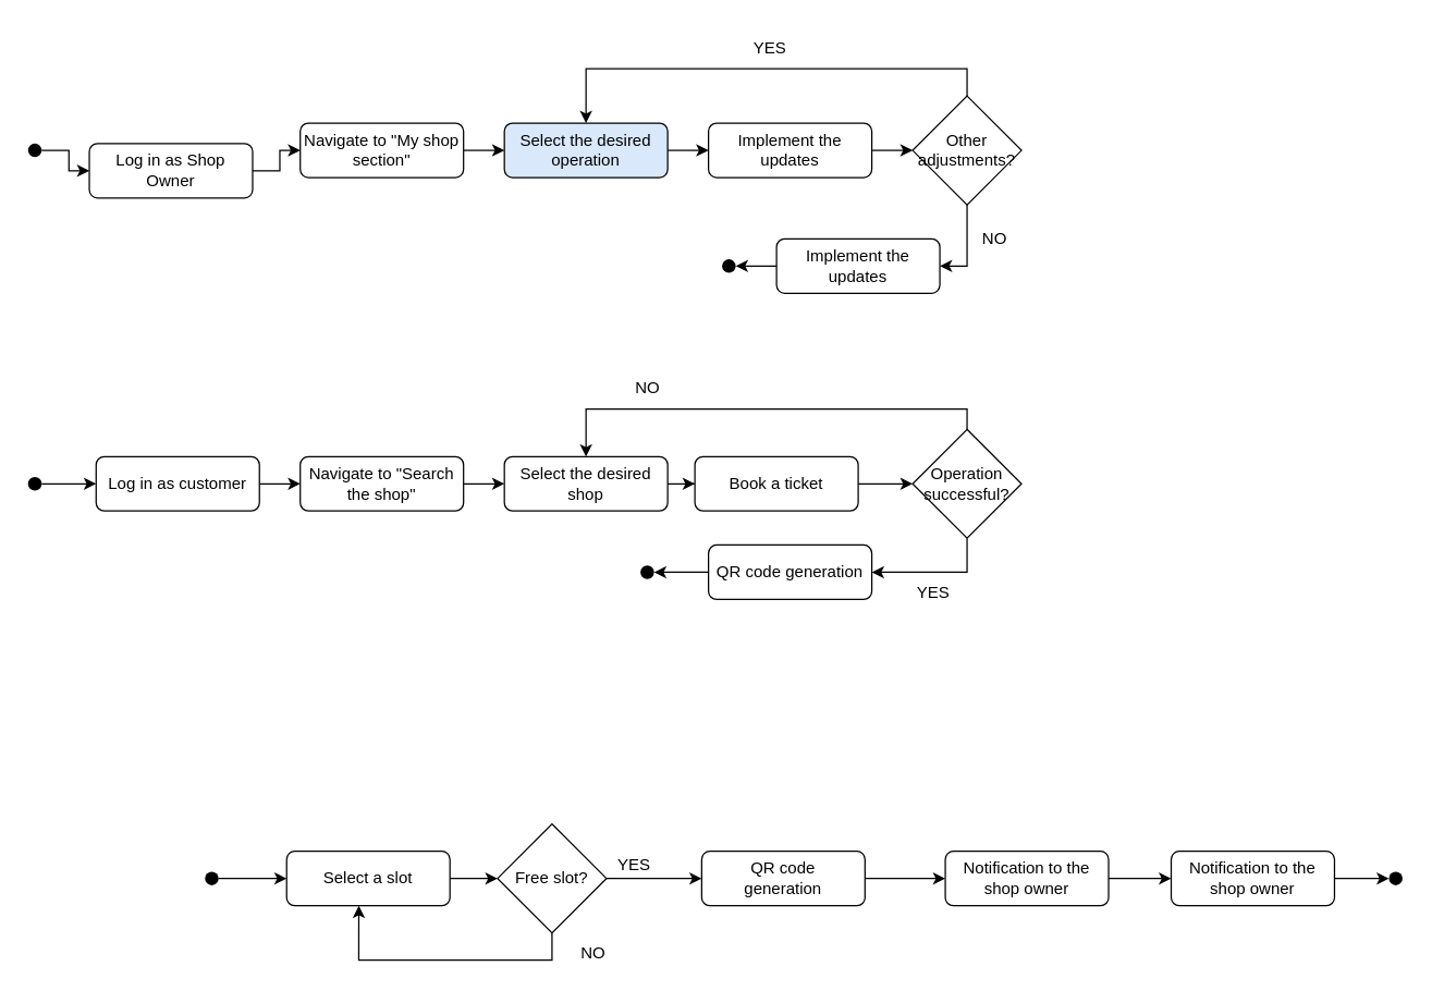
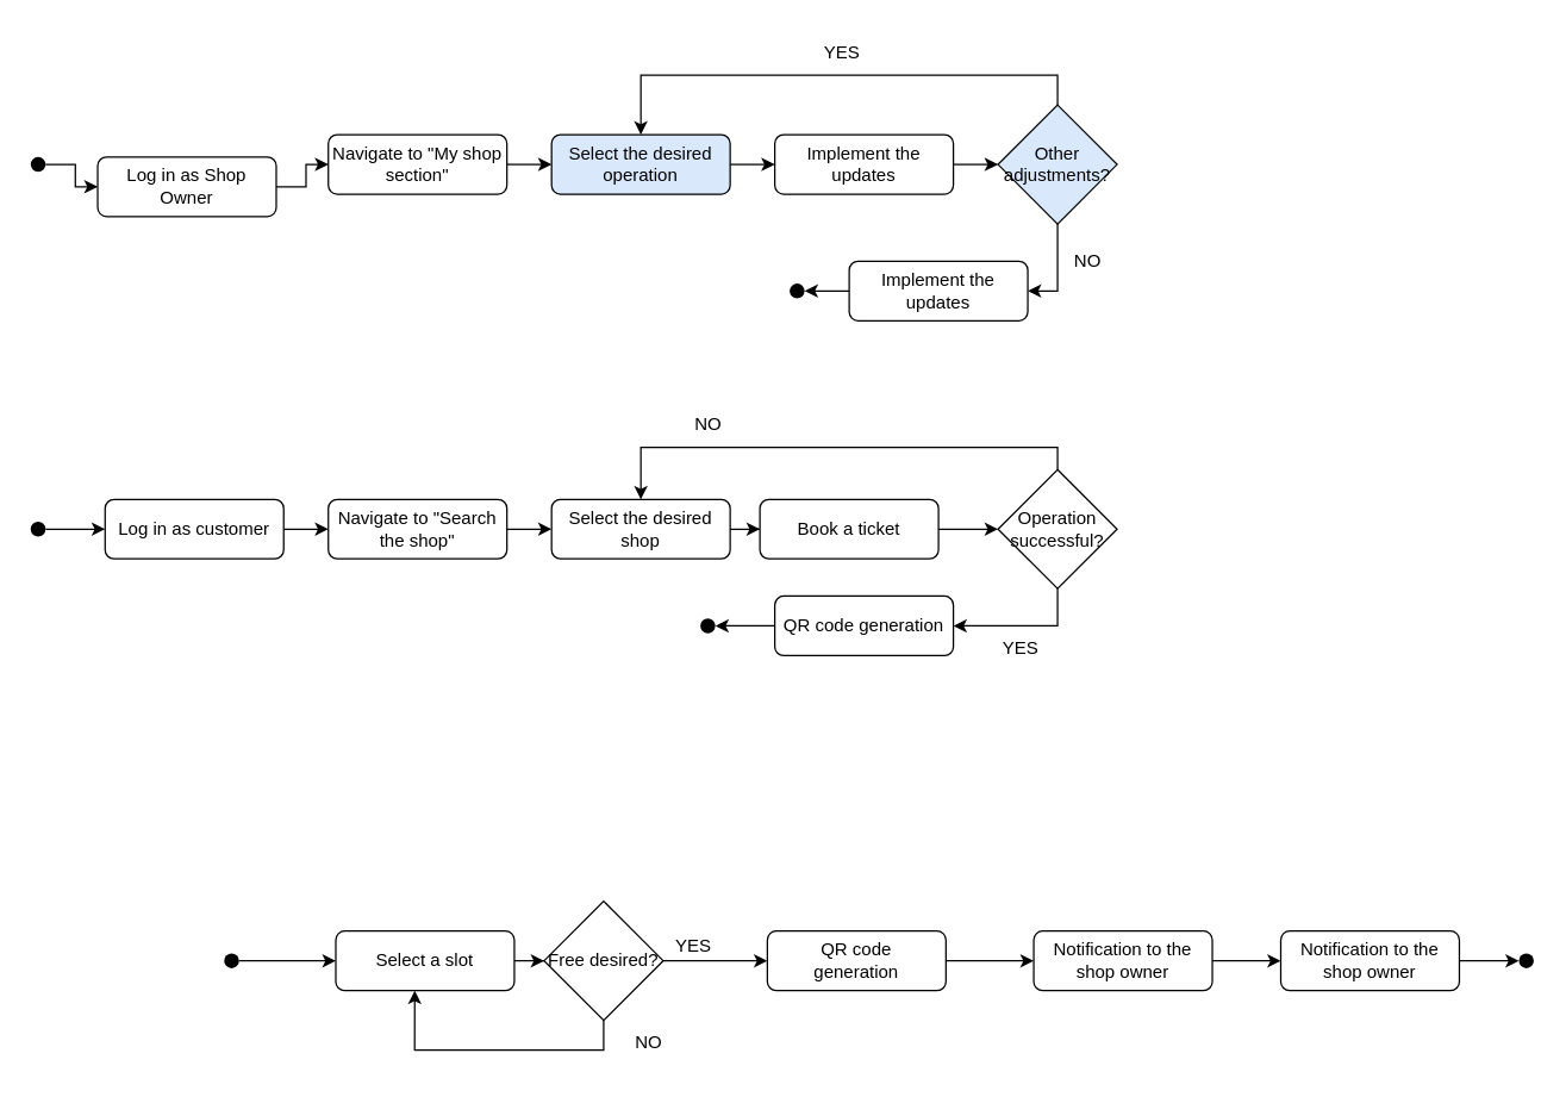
  <mxCell id="0" />
  <mxCell id="1" parent="0" />
  <mxCell id="2" style="edgeStyle=orthogonalEdgeStyle;rounded=0;orthogonalLoop=1;jettySize=auto;html=1;entryX=0;entryY=0.5;entryDx=0;entryDy=0;" parent="1" source="3" target="7" edge="1"><mxGeometry relative="1" as="geometry"><mxPoint x="240" y="110" as="targetPoint" /></mxGeometry></mxCell>
  <mxCell id="3" value="Log in as Shop Owner" style="rounded=1;whiteSpace=wrap;html=1;fontSize=12;glass=0;strokeWidth=1;shadow=0;" parent="1" vertex="1"><mxGeometry x="65" y="105" width="120" height="40" as="geometry" /></mxCell>
  <mxCell id="4" style="edgeStyle=orthogonalEdgeStyle;rounded=0;orthogonalLoop=1;jettySize=auto;html=1;entryX=0;entryY=0.5;entryDx=0;entryDy=0;" parent="1" source="5" target="3" edge="1"><mxGeometry relative="1" as="geometry" /></mxCell>
  <mxCell id="5" value="" style="shape=ellipse;fillColor=#000000;strokeColor=none;html=1;sketch=0;" parent="1" vertex="1"><mxGeometry x="20" y="105" width="10" height="10" as="geometry" /></mxCell>
  <mxCell id="6" style="edgeStyle=orthogonalEdgeStyle;rounded=0;orthogonalLoop=1;jettySize=auto;html=1;" parent="1" source="7" edge="1"><mxGeometry relative="1" as="geometry"><mxPoint x="370" y="110" as="targetPoint" /></mxGeometry></mxCell>
  <mxCell id="7" value="Navigate to &quot;My shop section&quot;" style="rounded=1;whiteSpace=wrap;html=1;fontSize=12;glass=0;strokeWidth=1;shadow=0;" parent="1" vertex="1"><mxGeometry x="220" y="90" width="120" height="40" as="geometry" /></mxCell>
  <mxCell id="8" style="edgeStyle=orthogonalEdgeStyle;rounded=0;orthogonalLoop=1;jettySize=auto;html=1;" parent="1" source="9" edge="1"><mxGeometry relative="1" as="geometry"><mxPoint x="520" y="110" as="targetPoint" /></mxGeometry></mxCell>
  <mxCell id="9" value="Select the desired operation" style="rounded=1;whiteSpace=wrap;html=1;fontSize=12;glass=0;strokeWidth=1;shadow=0;fillColor=#dae8fc;" parent="1" vertex="1"><mxGeometry x="370" y="90" width="120" height="40" as="geometry" /></mxCell>
  <mxCell id="10" style="edgeStyle=orthogonalEdgeStyle;rounded=0;orthogonalLoop=1;jettySize=auto;html=1;" parent="1" source="11" edge="1"><mxGeometry relative="1" as="geometry"><mxPoint x="670" y="110" as="targetPoint" /></mxGeometry></mxCell>
  <mxCell id="11" value="Implement the updates" style="rounded=1;whiteSpace=wrap;html=1;fontSize=12;glass=0;strokeWidth=1;shadow=0;" parent="1" vertex="1"><mxGeometry x="520" y="90" width="120" height="40" as="geometry" /></mxCell>
  <mxCell id="12" style="edgeStyle=orthogonalEdgeStyle;rounded=0;orthogonalLoop=1;jettySize=auto;html=1;" parent="1" source="15" edge="1"><mxGeometry relative="1" as="geometry"><mxPoint x="430" y="90" as="targetPoint" /><Array as="points"><mxPoint x="710" y="50" /><mxPoint x="430" y="50" /></Array></mxGeometry></mxCell>
  <mxCell id="13" style="edgeStyle=orthogonalEdgeStyle;rounded=0;orthogonalLoop=1;jettySize=auto;html=1;entryX=0.5;entryY=0;entryDx=0;entryDy=0;startArrow=none;" parent="1" edge="1"><mxGeometry relative="1" as="geometry"><mxPoint x="710" y="210" as="targetPoint" /><mxPoint x="710" y="210" as="sourcePoint" /></mxGeometry></mxCell>
  <mxCell id="14" style="edgeStyle=orthogonalEdgeStyle;rounded=0;orthogonalLoop=1;jettySize=auto;html=1;entryX=1;entryY=0.5;entryDx=0;entryDy=0;" parent="1" source="15" target="33" edge="1"><mxGeometry relative="1" as="geometry"><mxPoint x="710" y="200" as="targetPoint" /></mxGeometry></mxCell>
- <mxCell id="15" value="Other adjustments?" style="rhombus;whiteSpace=wrap;html=1;" parent="1" vertex="1"><mxGeometry x="670" y="70" width="80" height="80" as="geometry" /></mxCell>
+ <mxCell id="15" value="Other adjustments?" style="rhombus;whiteSpace=wrap;html=1;fillColor=#dae8fc;" parent="1" vertex="1"><mxGeometry x="670" y="70" width="80" height="80" as="geometry" /></mxCell>
  <mxCell id="16" value="YES" style="text;html=1;align=center;verticalAlign=middle;resizable=0;points=[];autosize=1;strokeColor=none;fillColor=none;" parent="1" vertex="1"><mxGeometry x="540" width="50" height="30" as="geometry" y="20" /></mxCell>
  <mxCell id="17" value="NO" style="text;html=1;align=center;verticalAlign=middle;resizable=0;points=[];autosize=1;strokeColor=none;fillColor=none;" parent="1" vertex="1"><mxGeometry x="710" y="160" width="40" height="30" as="geometry" /></mxCell>
  <mxCell id="18" style="edgeStyle=orthogonalEdgeStyle;rounded=0;orthogonalLoop=1;jettySize=auto;html=1;entryX=0;entryY=0.5;entryDx=0;entryDy=0;" parent="1" source="19" target="21" edge="1"><mxGeometry relative="1" as="geometry" /></mxCell>
  <mxCell id="19" value="" style="shape=ellipse;fillColor=#000000;strokeColor=none;html=1;sketch=0;" parent="1" vertex="1"><mxGeometry x="20" y="350" width="10" height="10" as="geometry" /></mxCell>
  <mxCell id="20" style="edgeStyle=orthogonalEdgeStyle;rounded=0;orthogonalLoop=1;jettySize=auto;html=1;entryX=0;entryY=0.5;entryDx=0;entryDy=0;" parent="1" source="21" target="23" edge="1"><mxGeometry relative="1" as="geometry" /></mxCell>
  <mxCell id="21" value="Log in as customer" style="rounded=1;whiteSpace=wrap;html=1;fontSize=12;glass=0;strokeWidth=1;shadow=0;" parent="1" vertex="1"><mxGeometry x="70" y="335" width="120" height="40" as="geometry" /></mxCell>
  <mxCell id="22" style="edgeStyle=orthogonalEdgeStyle;rounded=0;orthogonalLoop=1;jettySize=auto;html=1;entryX=0;entryY=0.5;entryDx=0;entryDy=0;" parent="1" source="23" target="25" edge="1"><mxGeometry relative="1" as="geometry" /></mxCell>
  <mxCell id="23" value="Navigate to &quot;Search the shop&quot;" style="rounded=1;whiteSpace=wrap;html=1;fontSize=12;glass=0;strokeWidth=1;shadow=0;" parent="1" vertex="1"><mxGeometry x="220" y="335" width="120" height="40" as="geometry" /></mxCell>
  <mxCell id="24" style="edgeStyle=orthogonalEdgeStyle;rounded=0;orthogonalLoop=1;jettySize=auto;html=1;entryX=0;entryY=0.5;entryDx=0;entryDy=0;" parent="1" source="25" target="27" edge="1"><mxGeometry relative="1" as="geometry" /></mxCell>
  <mxCell id="25" value="Select the desired shop" style="rounded=1;whiteSpace=wrap;html=1;fontSize=12;glass=0;strokeWidth=1;shadow=0;" parent="1" vertex="1"><mxGeometry x="370" y="335" width="120" height="40" as="geometry" /></mxCell>
  <mxCell id="26" style="edgeStyle=orthogonalEdgeStyle;rounded=0;orthogonalLoop=1;jettySize=auto;html=1;entryX=0;entryY=0.5;entryDx=0;entryDy=0;" parent="1" source="27" target="30" edge="1"><mxGeometry relative="1" as="geometry" /></mxCell>
  <mxCell id="27" value="Book a ticket" style="rounded=1;whiteSpace=wrap;html=1;fontSize=12;glass=0;strokeWidth=1;shadow=0;" parent="1" vertex="1"><mxGeometry x="510" y="335" width="120" height="40" as="geometry" /></mxCell>
  <mxCell id="28" style="edgeStyle=orthogonalEdgeStyle;rounded=0;orthogonalLoop=1;jettySize=auto;html=1;entryX=0.5;entryY=0;entryDx=0;entryDy=0;" parent="1" source="30" target="25" edge="1"><mxGeometry relative="1" as="geometry"><Array as="points"><mxPoint x="710" y="300" /><mxPoint x="430" y="300" /></Array></mxGeometry></mxCell>
  <mxCell id="29" style="edgeStyle=orthogonalEdgeStyle;rounded=0;orthogonalLoop=1;jettySize=auto;html=1;entryX=1;entryY=0.5;entryDx=0;entryDy=0;" parent="1" source="30" target="35" edge="1"><mxGeometry relative="1" as="geometry"><mxPoint x="620" y="420" as="targetPoint" /><Array as="points"><mxPoint x="710" y="420" /></Array></mxGeometry></mxCell>
  <mxCell id="30" value="Operation successful?" style="rhombus;whiteSpace=wrap;html=1;" parent="1" vertex="1"><mxGeometry x="670" y="315" width="80" height="80" as="geometry" /></mxCell>
  <mxCell id="31" value="" style="shape=ellipse;fillColor=#000000;strokeColor=none;html=1;sketch=0;" parent="1" vertex="1"><mxGeometry x="530" y="190" width="10" height="10" as="geometry" /></mxCell>
  <mxCell id="32" style="edgeStyle=orthogonalEdgeStyle;rounded=0;orthogonalLoop=1;jettySize=auto;html=1;entryX=1;entryY=0.5;entryDx=0;entryDy=0;" parent="1" source="33" target="31" edge="1"><mxGeometry relative="1" as="geometry" /></mxCell>
  <mxCell id="33" value="Implement the updates" style="rounded=1;whiteSpace=wrap;html=1;fontSize=12;glass=0;strokeWidth=1;shadow=0;" parent="1" vertex="1"><mxGeometry x="570" y="175" width="120" height="40" as="geometry" /></mxCell>
  <mxCell id="34" style="edgeStyle=orthogonalEdgeStyle;rounded=0;orthogonalLoop=1;jettySize=auto;html=1;entryX=1;entryY=0.5;entryDx=0;entryDy=0;" parent="1" source="35" target="36" edge="1"><mxGeometry relative="1" as="geometry"><mxPoint x="490" y="420" as="targetPoint" /></mxGeometry></mxCell>
  <mxCell id="35" value="QR code generation" style="rounded=1;whiteSpace=wrap;html=1;fontSize=12;glass=0;strokeWidth=1;shadow=0;" parent="1" vertex="1"><mxGeometry x="520" y="400" width="120" height="40" as="geometry" /></mxCell>
  <mxCell id="36" value="" style="shape=ellipse;fillColor=#000000;strokeColor=none;html=1;sketch=0;" parent="1" vertex="1"><mxGeometry x="470" y="415" width="10" height="10" as="geometry" /></mxCell>
  <mxCell id="37" style="edgeStyle=orthogonalEdgeStyle;rounded=0;orthogonalLoop=1;jettySize=auto;html=1;entryX=0;entryY=0.5;entryDx=0;entryDy=0;" parent="1" source="38" target="46" edge="1"><mxGeometry relative="1" as="geometry"><mxPoint x="360" y="645" as="targetPoint" /></mxGeometry></mxCell>
- <mxCell id="38" value="Select a slot" style="rounded=1;whiteSpace=wrap;html=1;fontSize=12;glass=0;strokeWidth=1;shadow=0;" parent="1" vertex="1"><mxGeometry x="210" y="625" width="120" height="40" as="geometry" /></mxCell>
+ <mxCell id="38" value="Select a slot" style="rounded=1;whiteSpace=wrap;html=1;fontSize=12;glass=0;strokeWidth=1;shadow=0;" parent="1" vertex="1"><mxGeometry x="225" y="625" width="120" height="40" as="geometry" /></mxCell>
  <mxCell id="39" value="NO" style="text;html=1;align=center;verticalAlign=middle;resizable=0;points=[];autosize=1;strokeColor=none;fillColor=none;" parent="1" vertex="1"><mxGeometry x="455" y="270" width="40" height="30" as="geometry" /></mxCell>
  <mxCell id="40" value="YES" style="text;html=1;align=center;verticalAlign=middle;resizable=0;points=[];autosize=1;strokeColor=none;fillColor=none;" parent="1" vertex="1"><mxGeometry x="660" y="420" width="50" height="30" as="geometry" /></mxCell>
  <mxCell id="41" value="NO" style="text;html=1;align=center;verticalAlign=middle;resizable=0;points=[];autosize=1;strokeColor=none;fillColor=none;" parent="1" vertex="1"><mxGeometry x="415" y="685" width="40" height="30" as="geometry" /></mxCell>
  <mxCell id="42" style="edgeStyle=orthogonalEdgeStyle;rounded=0;orthogonalLoop=1;jettySize=auto;html=1;exitX=1;exitY=0.5;exitDx=0;exitDy=0;entryX=0;entryY=0.5;entryDx=0;entryDy=0;" edge="1" parent="1" source="43" target="51"><mxGeometry relative="1" as="geometry" /></mxCell>
  <mxCell id="43" value="QR code&lt;br&gt;generation" style="rounded=1;whiteSpace=wrap;html=1;fontSize=12;glass=0;strokeWidth=1;shadow=0;" parent="1" vertex="1"><mxGeometry x="515" y="625" width="120" height="40" as="geometry" /></mxCell>
  <mxCell id="44" style="edgeStyle=orthogonalEdgeStyle;rounded=0;orthogonalLoop=1;jettySize=auto;html=1;entryX=0;entryY=0.5;entryDx=0;entryDy=0;" parent="1" source="46" target="43" edge="1"><mxGeometry relative="1" as="geometry"><mxPoint x="480" y="645" as="targetPoint" /></mxGeometry></mxCell>
  <mxCell id="45" style="edgeStyle=orthogonalEdgeStyle;rounded=0;orthogonalLoop=1;jettySize=auto;html=1;exitX=0.5;exitY=1;exitDx=0;exitDy=0;entryX=0.442;entryY=1;entryDx=0;entryDy=0;entryPerimeter=0;" edge="1" parent="1" source="46" target="38"><mxGeometry relative="1" as="geometry" /></mxCell>
- <mxCell id="46" value="Free slot?" style="rhombus;whiteSpace=wrap;html=1;" parent="1" vertex="1"><mxGeometry x="365" y="605" width="80" height="80" as="geometry" /></mxCell>
+ <mxCell id="46" value="Free desired?" style="rhombus;whiteSpace=wrap;html=1;" parent="1" vertex="1"><mxGeometry x="365" y="605" width="80" height="80" as="geometry" /></mxCell>
  <mxCell id="47" style="edgeStyle=orthogonalEdgeStyle;rounded=0;orthogonalLoop=1;jettySize=auto;html=1;entryX=0;entryY=0.5;entryDx=0;entryDy=0;" edge="1" parent="1" source="48" target="38"><mxGeometry relative="1" as="geometry"><mxPoint x="60" y="645" as="targetPoint" /></mxGeometry></mxCell>
  <mxCell id="48" value="" style="shape=ellipse;fillColor=#000000;strokeColor=none;html=1;sketch=0;" vertex="1" parent="1"><mxGeometry x="150" y="640" width="10" height="10" as="geometry" /></mxCell>
  <mxCell id="49" value="YES" style="text;html=1;align=center;verticalAlign=middle;resizable=0;points=[];autosize=1;strokeColor=none;fillColor=none;" vertex="1" parent="1"><mxGeometry x="440" y="620" width="50" height="30" as="geometry" /></mxCell>
  <mxCell id="50" style="edgeStyle=orthogonalEdgeStyle;rounded=0;orthogonalLoop=1;jettySize=auto;html=1;exitX=1;exitY=0.5;exitDx=0;exitDy=0;entryX=0;entryY=0.5;entryDx=0;entryDy=0;" edge="1" parent="1" source="51" target="53"><mxGeometry relative="1" as="geometry" /></mxCell>
  <mxCell id="51" value="Notification to the shop owner" style="rounded=1;whiteSpace=wrap;html=1;fontSize=12;glass=0;strokeWidth=1;shadow=0;" vertex="1" parent="1"><mxGeometry x="694" y="625" width="120" height="40" as="geometry" /></mxCell>
  <mxCell id="52" style="edgeStyle=orthogonalEdgeStyle;rounded=0;orthogonalLoop=1;jettySize=auto;html=1;exitX=1;exitY=0.5;exitDx=0;exitDy=0;entryX=0;entryY=0.5;entryDx=0;entryDy=0;" edge="1" parent="1" source="53" target="54"><mxGeometry relative="1" as="geometry" /></mxCell>
  <mxCell id="53" value="Notification to the shop owner" style="rounded=1;whiteSpace=wrap;html=1;fontSize=12;glass=0;strokeWidth=1;shadow=0;" vertex="1" parent="1"><mxGeometry x="860" y="625" width="120" height="40" as="geometry" /></mxCell>
  <mxCell id="54" value="" style="shape=ellipse;fillColor=#000000;strokeColor=none;html=1;sketch=0;" vertex="1" parent="1"><mxGeometry x="1020" y="640" width="10" height="10" as="geometry" /></mxCell>
